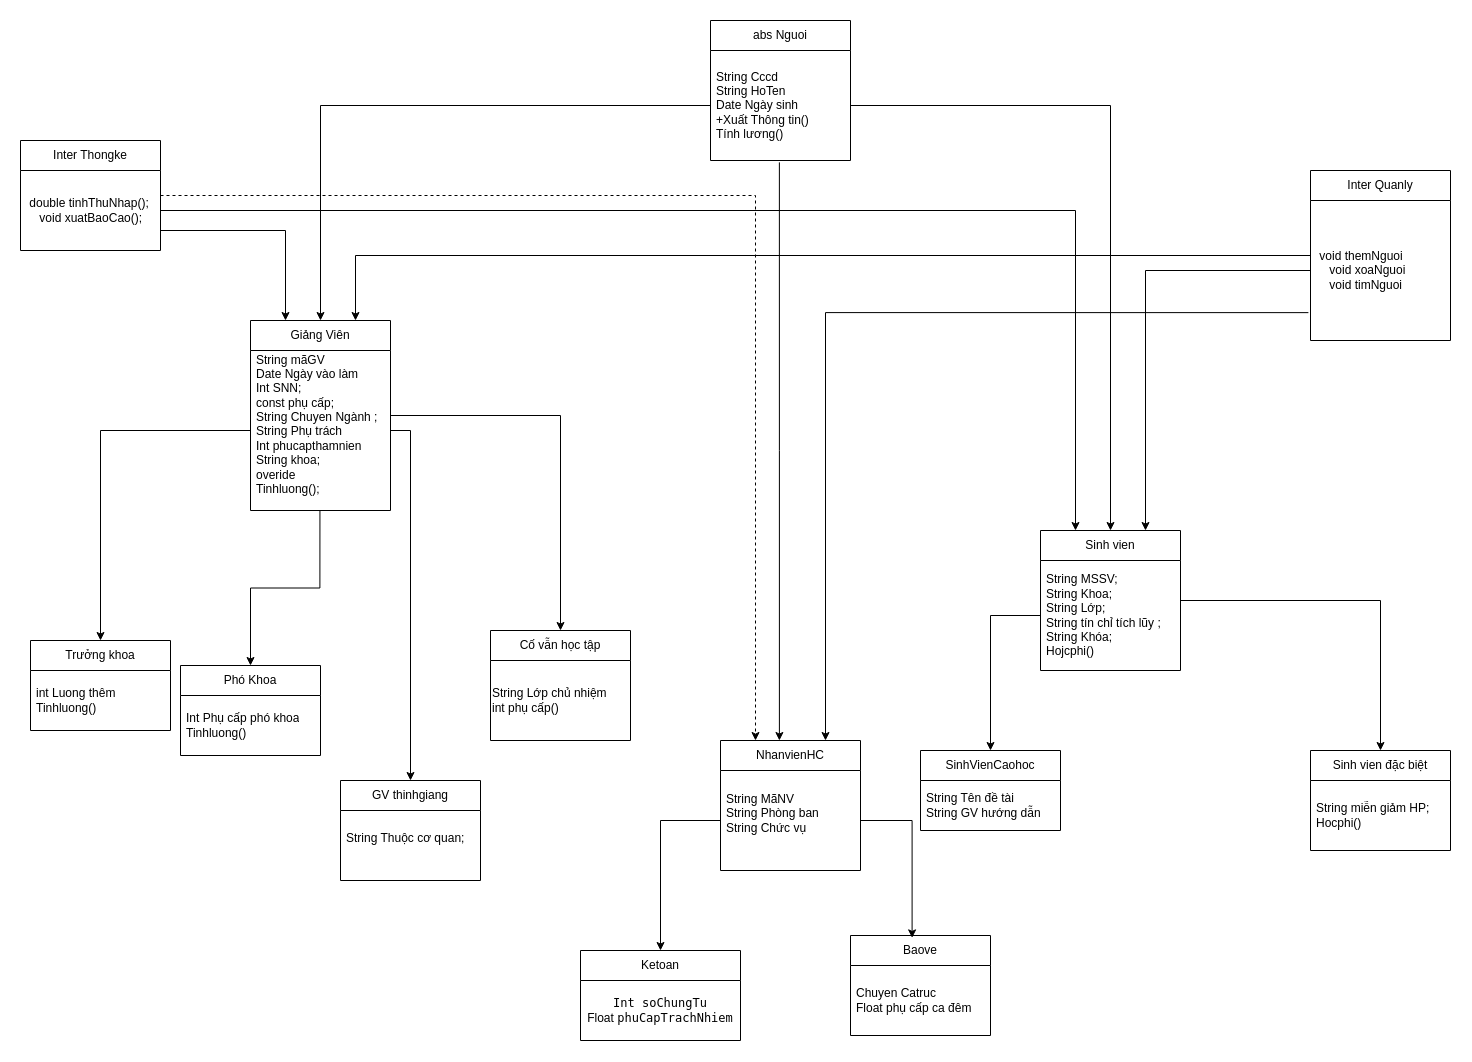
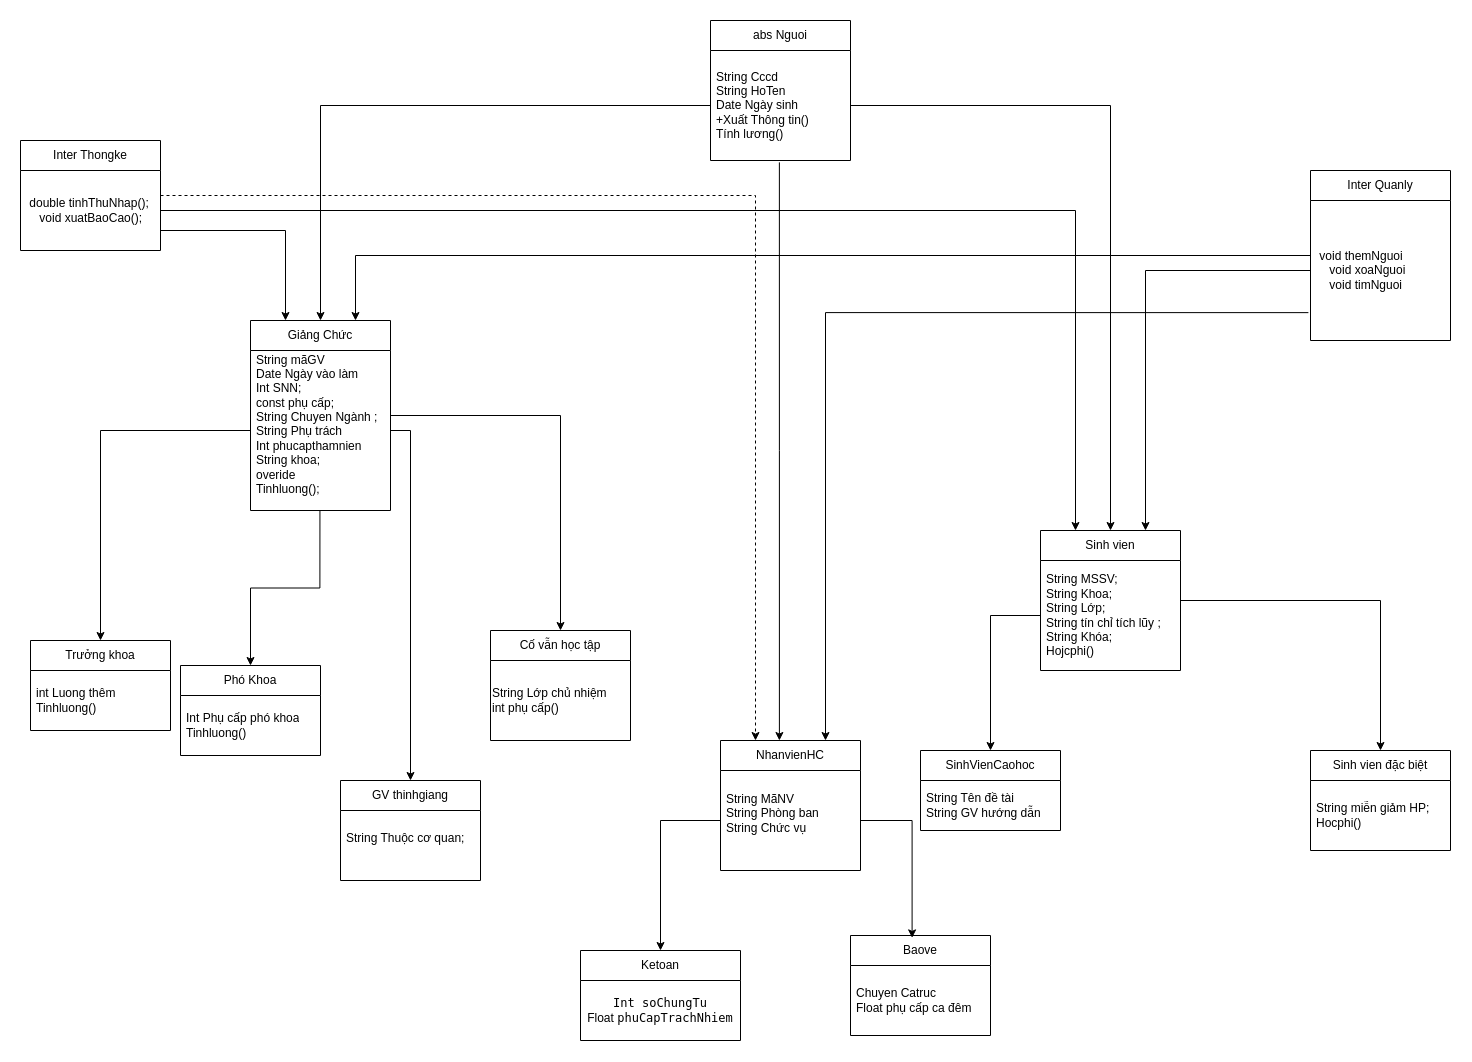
  <mxCell id="0" />
  <mxCell id="1" parent="0" />
  <mxCell id="2" value="abs Nguoi" style="swimlane;fontStyle=0;childLayout=stackLayout;horizontal=1;startSize=30;horizontalStack=0;resizeParent=1;resizeParentMax=0;resizeLast=0;collapsible=1;marginBottom=0;whiteSpace=wrap;html=1;" vertex="1" parent="1"><mxGeometry x="710" y="20" width="140" height="140" as="geometry" /></mxCell>
  <mxCell id="3" value="String Cccd&lt;div&gt;String HoTen&lt;/div&gt;&lt;div&gt;Date Ngày sinh&lt;/div&gt;&lt;div&gt;+Xuất Thông tin()&lt;/div&gt;&lt;div&gt;Tính lương()&lt;/div&gt;" style="text;strokeColor=none;fillColor=none;align=left;verticalAlign=middle;spacingLeft=4;spacingRight=4;overflow=hidden;points=[[0,0.5],[1,0.5]];portConstraint=eastwest;rotatable=0;whiteSpace=wrap;html=1;" vertex="1" parent="2"><mxGeometry y="30" width="140" height="110" as="geometry" /></mxCell>
  <mxCell id="4" style="edgeStyle=orthogonalEdgeStyle;rounded=0;orthogonalLoop=1;jettySize=auto;html=1;entryX=0.5;entryY=0;entryDx=0;entryDy=0;" edge="1" parent="1" source="5" target="8"><mxGeometry relative="1" as="geometry" /></mxCell>
- <mxCell id="5" value="Giảng Viên" style="swimlane;fontStyle=0;childLayout=stackLayout;horizontal=1;startSize=30;horizontalStack=0;resizeParent=1;resizeParentMax=0;resizeLast=0;collapsible=1;marginBottom=0;whiteSpace=wrap;html=1;" vertex="1" parent="1"><mxGeometry x="250" y="320" width="140" height="190" as="geometry" /></mxCell>
+ <mxCell id="5" value="Giảng Chức" style="swimlane;fontStyle=0;childLayout=stackLayout;horizontal=1;startSize=30;horizontalStack=0;resizeParent=1;resizeParentMax=0;resizeLast=0;collapsible=1;marginBottom=0;whiteSpace=wrap;html=1;" vertex="1" parent="1"><mxGeometry x="250" y="320" width="140" height="190" as="geometry" /></mxCell>
  <mxCell id="6" value="String mãGV&lt;div&gt;Date Ngày vào làm&lt;/div&gt;&lt;div&gt;Int SNN;&lt;/div&gt;&lt;div&gt;const phụ cấp;&lt;/div&gt;&lt;div&gt;String Chuyen Ngành ;&lt;/div&gt;&lt;div&gt;String Phụ trách&lt;/div&gt;&lt;div&gt;Int phucapthamnien&lt;/div&gt;&lt;div&gt;String khoa;&lt;/div&gt;&lt;div&gt;overide&lt;/div&gt;&lt;div&gt;Tinhluong();&lt;/div&gt;&lt;div&gt;&lt;br&gt;&lt;/div&gt;" style="text;strokeColor=none;fillColor=none;align=left;verticalAlign=middle;spacingLeft=4;spacingRight=4;overflow=hidden;points=[[0,0.5],[1,0.5]];portConstraint=eastwest;rotatable=0;whiteSpace=wrap;html=1;" vertex="1" parent="5"><mxGeometry y="30" width="140" height="160" as="geometry" /></mxCell>
  <mxCell id="7" style="edgeStyle=orthogonalEdgeStyle;rounded=0;orthogonalLoop=1;jettySize=auto;html=1;exitX=0;exitY=0.5;exitDx=0;exitDy=0;entryX=0.5;entryY=0;entryDx=0;entryDy=0;" edge="1" parent="1" source="3" target="5"><mxGeometry relative="1" as="geometry" /></mxCell>
  <mxCell id="8" value="Cố vẫn học tập" style="swimlane;fontStyle=0;childLayout=stackLayout;horizontal=1;startSize=30;horizontalStack=0;resizeParent=1;resizeParentMax=0;resizeLast=0;collapsible=1;marginBottom=0;whiteSpace=wrap;html=1;" vertex="1" parent="1"><mxGeometry x="490" y="630" width="140" height="110" as="geometry" /></mxCell>
  <mxCell id="9" value="String Lớp chủ nhiệm&lt;div&gt;int phụ cấp()&lt;/div&gt;" style="text;html=1;whiteSpace=wrap;strokeColor=none;fillColor=none;align=left;verticalAlign=middle;rounded=0;" vertex="1" parent="8"><mxGeometry y="30" width="140" height="80" as="geometry" /></mxCell>
  <mxCell id="10" value="NhanvienHC" style="swimlane;fontStyle=0;childLayout=stackLayout;horizontal=1;startSize=30;horizontalStack=0;resizeParent=1;resizeParentMax=0;resizeLast=0;collapsible=1;marginBottom=0;whiteSpace=wrap;html=1;" vertex="1" parent="1"><mxGeometry x="720" y="740" width="140" height="130" as="geometry" /></mxCell>
  <mxCell id="11" value="String MãNV&lt;div&gt;String Phòng ban&lt;/div&gt;&lt;div&gt;String Chức vụ&lt;/div&gt;&lt;div&gt;&lt;br&gt;&lt;/div&gt;" style="text;strokeColor=none;fillColor=none;align=left;verticalAlign=middle;spacingLeft=4;spacingRight=4;overflow=hidden;points=[[0,0.5],[1,0.5]];portConstraint=eastwest;rotatable=0;whiteSpace=wrap;html=1;" vertex="1" parent="10"><mxGeometry y="30" width="140" height="100" as="geometry" /></mxCell>
  <mxCell id="12" value="Trưởng khoa" style="swimlane;fontStyle=0;childLayout=stackLayout;horizontal=1;startSize=30;horizontalStack=0;resizeParent=1;resizeParentMax=0;resizeLast=0;collapsible=1;marginBottom=0;whiteSpace=wrap;html=1;" vertex="1" parent="1"><mxGeometry x="30" y="640" width="140" height="90" as="geometry" /></mxCell>
  <mxCell id="13" value="int Luong thêm&lt;div&gt;Tinhluong()&lt;/div&gt;" style="text;strokeColor=none;fillColor=none;align=left;verticalAlign=middle;spacingLeft=4;spacingRight=4;overflow=hidden;points=[[0,0.5],[1,0.5]];portConstraint=eastwest;rotatable=0;whiteSpace=wrap;html=1;" vertex="1" parent="12"><mxGeometry y="30" width="140" height="60" as="geometry" /></mxCell>
  <mxCell id="14" style="edgeStyle=orthogonalEdgeStyle;rounded=0;orthogonalLoop=1;jettySize=auto;html=1;entryX=0.5;entryY=0;entryDx=0;entryDy=0;" edge="1" parent="1" source="6" target="12"><mxGeometry relative="1" as="geometry" /></mxCell>
  <mxCell id="15" value="" style="edgeStyle=orthogonalEdgeStyle;rounded=0;orthogonalLoop=1;jettySize=auto;html=1;" edge="1" parent="1" source="16" target="19"><mxGeometry relative="1" as="geometry" /></mxCell>
  <mxCell id="16" value="Sinh vien" style="swimlane;fontStyle=0;childLayout=stackLayout;horizontal=1;startSize=30;horizontalStack=0;resizeParent=1;resizeParentMax=0;resizeLast=0;collapsible=1;marginBottom=0;whiteSpace=wrap;html=1;" vertex="1" parent="1"><mxGeometry x="1040" y="530" width="140" height="140" as="geometry" /></mxCell>
  <mxCell id="17" value="String MSSV;&lt;div&gt;String Khoa;&lt;/div&gt;&lt;div&gt;String Lớp;&lt;/div&gt;&lt;div&gt;String tín chỉ tích lũy ;&lt;/div&gt;&lt;div&gt;String Khóa;&lt;/div&gt;&lt;div&gt;Hojcphi()&lt;/div&gt;" style="text;strokeColor=none;fillColor=none;align=left;verticalAlign=middle;spacingLeft=4;spacingRight=4;overflow=hidden;points=[[0,0.5],[1,0.5]];portConstraint=eastwest;rotatable=0;whiteSpace=wrap;html=1;" vertex="1" parent="16"><mxGeometry y="30" width="140" height="110" as="geometry" /></mxCell>
  <mxCell id="18" style="edgeStyle=orthogonalEdgeStyle;rounded=0;orthogonalLoop=1;jettySize=auto;html=1;entryX=0.5;entryY=0;entryDx=0;entryDy=0;" edge="1" parent="1" source="3" target="16"><mxGeometry relative="1" as="geometry" /></mxCell>
  <mxCell id="19" value="Sinh vien đặc biệt" style="swimlane;fontStyle=0;childLayout=stackLayout;horizontal=1;startSize=30;horizontalStack=0;resizeParent=1;resizeParentMax=0;resizeLast=0;collapsible=1;marginBottom=0;whiteSpace=wrap;html=1;" vertex="1" parent="1"><mxGeometry x="1310" y="750" width="140" height="100" as="geometry" /></mxCell>
  <mxCell id="20" value="String miễn giảm HP;&lt;div&gt;Hocphi()&lt;/div&gt;" style="text;strokeColor=none;fillColor=none;align=left;verticalAlign=middle;spacingLeft=4;spacingRight=4;overflow=hidden;points=[[0,0.5],[1,0.5]];portConstraint=eastwest;rotatable=0;whiteSpace=wrap;html=1;" vertex="1" parent="19"><mxGeometry y="30" width="140" height="70" as="geometry" /></mxCell>
  <mxCell id="21" value="SinhVienCaohoc" style="swimlane;fontStyle=0;childLayout=stackLayout;horizontal=1;startSize=30;horizontalStack=0;resizeParent=1;resizeParentMax=0;resizeLast=0;collapsible=1;marginBottom=0;whiteSpace=wrap;html=1;" vertex="1" parent="1"><mxGeometry x="920" y="750" width="140" height="80" as="geometry" /></mxCell>
  <mxCell id="22" value="String Tên đề tài&lt;div&gt;String GV hướng dẫn&lt;/div&gt;" style="text;strokeColor=none;fillColor=none;align=left;verticalAlign=middle;spacingLeft=4;spacingRight=4;overflow=hidden;points=[[0,0.5],[1,0.5]];portConstraint=eastwest;rotatable=0;whiteSpace=wrap;html=1;" vertex="1" parent="21"><mxGeometry y="30" width="140" height="50" as="geometry" /></mxCell>
  <mxCell id="23" style="edgeStyle=orthogonalEdgeStyle;rounded=0;orthogonalLoop=1;jettySize=auto;html=1;exitX=0.492;exitY=1.017;exitDx=0;exitDy=0;exitPerimeter=0;" edge="1" parent="1" source="3" target="10"><mxGeometry relative="1" as="geometry"><Array as="points"><mxPoint x="779" y="450" /><mxPoint x="779" y="450" /></Array></mxGeometry></mxCell>
  <mxCell id="24" style="edgeStyle=orthogonalEdgeStyle;rounded=0;orthogonalLoop=1;jettySize=auto;html=1;entryX=0.5;entryY=0;entryDx=0;entryDy=0;" edge="1" parent="1" source="17" target="21"><mxGeometry relative="1" as="geometry" /></mxCell>
  <mxCell id="25" value="Phó Khoa" style="swimlane;fontStyle=0;childLayout=stackLayout;horizontal=1;startSize=30;horizontalStack=0;resizeParent=1;resizeParentMax=0;resizeLast=0;collapsible=1;marginBottom=0;whiteSpace=wrap;html=1;" vertex="1" parent="1"><mxGeometry x="180" y="665" width="140" height="90" as="geometry" /></mxCell>
  <mxCell id="26" value="Int Phụ cấp phó khoa&lt;div&gt;Tinhluong()&lt;/div&gt;" style="text;strokeColor=none;fillColor=none;align=left;verticalAlign=middle;spacingLeft=4;spacingRight=4;overflow=hidden;points=[[0,0.5],[1,0.5]];portConstraint=eastwest;rotatable=0;whiteSpace=wrap;html=1;" vertex="1" parent="25"><mxGeometry y="30" width="140" height="60" as="geometry" /></mxCell>
  <mxCell id="27" style="edgeStyle=orthogonalEdgeStyle;rounded=0;orthogonalLoop=1;jettySize=auto;html=1;entryX=0.5;entryY=0;entryDx=0;entryDy=0;exitX=0.496;exitY=1.003;exitDx=0;exitDy=0;exitPerimeter=0;" edge="1" parent="1" source="6" target="25"><mxGeometry relative="1" as="geometry"><mxPoint x="320" y="520" as="sourcePoint" /></mxGeometry></mxCell>
  <mxCell id="28" style="edgeStyle=orthogonalEdgeStyle;rounded=0;orthogonalLoop=1;jettySize=auto;html=1;entryX=0.75;entryY=0;entryDx=0;entryDy=0;" edge="1" parent="1" source="29" target="5"><mxGeometry relative="1" as="geometry" /></mxCell>
  <mxCell id="29" value="Inter Quanly" style="swimlane;fontStyle=0;childLayout=stackLayout;horizontal=1;startSize=30;horizontalStack=0;resizeParent=1;resizeParentMax=0;resizeLast=0;collapsible=1;marginBottom=0;whiteSpace=wrap;html=1;" vertex="1" parent="1"><mxGeometry x="1310" y="170" width="140" height="170" as="geometry" /></mxCell>
  <mxCell id="30" value="&lt;div&gt;&amp;nbsp;void themNguoi&lt;/div&gt;&lt;div&gt;&amp;nbsp; &amp;nbsp; void xoaNguoi&lt;/div&gt;&lt;div&gt;&amp;nbsp; &amp;nbsp; void timNguoi&lt;/div&gt;" style="text;strokeColor=none;fillColor=none;align=left;verticalAlign=middle;spacingLeft=4;spacingRight=4;overflow=hidden;points=[[0,0.5],[1,0.5]];portConstraint=eastwest;rotatable=0;whiteSpace=wrap;html=1;" vertex="1" parent="29"><mxGeometry y="30" width="140" height="140" as="geometry" /></mxCell>
  <mxCell id="31" style="edgeStyle=orthogonalEdgeStyle;rounded=0;orthogonalLoop=1;jettySize=auto;html=1;entryX=0.25;entryY=0;entryDx=0;entryDy=0;dashed=1;" edge="1" parent="1" source="32" target="10"><mxGeometry relative="1" as="geometry" /></mxCell>
  <mxCell id="32" value="Inter Thongke" style="swimlane;fontStyle=0;childLayout=stackLayout;horizontal=1;startSize=30;horizontalStack=0;resizeParent=1;resizeParentMax=0;resizeLast=0;collapsible=1;marginBottom=0;whiteSpace=wrap;html=1;" vertex="1" parent="1"><mxGeometry x="20" y="140" width="140" height="110" as="geometry" /></mxCell>
  <mxCell id="33" value="&lt;div&gt;&amp;nbsp;double tinhThuNhap();&lt;/div&gt;&lt;div&gt;&amp;nbsp; &amp;nbsp; void xuatBaoCao();&lt;/div&gt;" style="text;strokeColor=none;fillColor=none;align=left;verticalAlign=middle;spacingLeft=4;spacingRight=4;overflow=hidden;points=[[0,0.5],[1,0.5]];portConstraint=eastwest;rotatable=0;whiteSpace=wrap;html=1;" vertex="1" parent="32"><mxGeometry y="30" width="140" height="80" as="geometry" /></mxCell>
  <mxCell id="34" value="GV thinhgiang" style="swimlane;fontStyle=0;childLayout=stackLayout;horizontal=1;startSize=30;horizontalStack=0;resizeParent=1;resizeParentMax=0;resizeLast=0;collapsible=1;marginBottom=0;whiteSpace=wrap;html=1;" vertex="1" parent="1"><mxGeometry x="340" y="780" width="140" height="100" as="geometry" /></mxCell>
  <mxCell id="35" value="String Thuộc cơ quan;&lt;div&gt;&lt;br&gt;&lt;/div&gt;" style="text;strokeColor=none;fillColor=none;align=left;verticalAlign=middle;spacingLeft=4;spacingRight=4;overflow=hidden;points=[[0,0.5],[1,0.5]];portConstraint=eastwest;rotatable=0;whiteSpace=wrap;html=1;" vertex="1" parent="34"><mxGeometry y="30" width="140" height="70" as="geometry" /></mxCell>
  <mxCell id="36" style="edgeStyle=orthogonalEdgeStyle;rounded=0;orthogonalLoop=1;jettySize=auto;html=1;" edge="1" parent="1" source="6" target="34"><mxGeometry relative="1" as="geometry"><mxPoint x="410" y="840" as="targetPoint" /></mxGeometry></mxCell>
  <mxCell id="37" style="edgeStyle=orthogonalEdgeStyle;rounded=0;orthogonalLoop=1;jettySize=auto;html=1;entryX=0.75;entryY=0;entryDx=0;entryDy=0;" edge="1" parent="1" source="30" target="16"><mxGeometry relative="1" as="geometry" /></mxCell>
  <mxCell id="38" style="edgeStyle=orthogonalEdgeStyle;rounded=0;orthogonalLoop=1;jettySize=auto;html=1;entryX=0.25;entryY=0;entryDx=0;entryDy=0;" edge="1" parent="1" source="33" target="5"><mxGeometry relative="1" as="geometry"><Array as="points"><mxPoint x="285" y="230" /></Array></mxGeometry></mxCell>
  <mxCell id="39" style="edgeStyle=orthogonalEdgeStyle;rounded=0;orthogonalLoop=1;jettySize=auto;html=1;entryX=0.25;entryY=0;entryDx=0;entryDy=0;" edge="1" parent="1" source="33" target="16"><mxGeometry relative="1" as="geometry" /></mxCell>
  <mxCell id="40" style="edgeStyle=orthogonalEdgeStyle;rounded=0;orthogonalLoop=1;jettySize=auto;html=1;entryX=0.75;entryY=0;entryDx=0;entryDy=0;exitX=-0.015;exitY=0.801;exitDx=0;exitDy=0;exitPerimeter=0;" edge="1" parent="1" source="30" target="10"><mxGeometry relative="1" as="geometry" /></mxCell>
  <mxCell id="41" value="Ketoan" style="swimlane;fontStyle=0;childLayout=stackLayout;horizontal=1;startSize=30;horizontalStack=0;resizeParent=1;resizeParentMax=0;resizeLast=0;collapsible=1;marginBottom=0;whiteSpace=wrap;html=1;" vertex="1" parent="1"><mxGeometry x="580" y="950" width="160" height="90" as="geometry" /></mxCell>
  <mxCell id="42" value="&lt;code data-end=&quot;1552&quot; data-start=&quot;1541&quot;&gt;Int soChungTu&lt;/code&gt;&lt;div&gt;Float&amp;nbsp;&lt;code data-end=&quot;1572&quot; data-start=&quot;1554&quot;&gt;phuCapTrachNhiem&lt;/code&gt;&lt;/div&gt;" style="text;html=1;whiteSpace=wrap;strokeColor=none;fillColor=none;align=center;verticalAlign=middle;rounded=0;" vertex="1" parent="41"><mxGeometry y="30" width="160" height="60" as="geometry" /></mxCell>
  <mxCell id="43" style="edgeStyle=orthogonalEdgeStyle;rounded=0;orthogonalLoop=1;jettySize=auto;html=1;entryX=0.5;entryY=0;entryDx=0;entryDy=0;" edge="1" parent="1" source="11" target="41"><mxGeometry relative="1" as="geometry" /></mxCell>
  <mxCell id="44" value="Baove" style="swimlane;fontStyle=0;childLayout=stackLayout;horizontal=1;startSize=30;horizontalStack=0;resizeParent=1;resizeParentMax=0;resizeLast=0;collapsible=1;marginBottom=0;whiteSpace=wrap;html=1;" vertex="1" parent="1"><mxGeometry x="850" y="935" width="140" height="100" as="geometry" /></mxCell>
  <mxCell id="45" value="Chuyen Catruc&lt;div&gt;Float phụ cấp ca đêm&lt;/div&gt;" style="text;strokeColor=none;fillColor=none;align=left;verticalAlign=middle;spacingLeft=4;spacingRight=4;overflow=hidden;points=[[0,0.5],[1,0.5]];portConstraint=eastwest;rotatable=0;whiteSpace=wrap;html=1;" vertex="1" parent="44"><mxGeometry y="30" width="140" height="70" as="geometry" /></mxCell>
  <mxCell id="46" style="edgeStyle=orthogonalEdgeStyle;rounded=0;orthogonalLoop=1;jettySize=auto;html=1;entryX=0.44;entryY=0.024;entryDx=0;entryDy=0;entryPerimeter=0;" edge="1" parent="1" source="11" target="44"><mxGeometry relative="1" as="geometry" /></mxCell>
